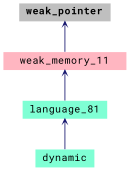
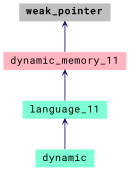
  digraph {
    fontname="Roboto Mono"
    rankdir=TB
    node [color=black fillcolor=aquamarine fontname="Roboto Mono" fontsize=12 shape=plaintext style=filled]
    edge [arrowhead=open arrowsize=0.5 arrowtail=open color=midnightblue dir=back fontname="Roboto Mono" fontsize=15 labelfontsize=15 style=solid]
    n1 [fillcolor=grey75 fontcolor=black height=0.2 label=<<b>weak_pointer</b>> width=0.4]
-   n2 [fillcolor=lightpink height=0.2 label=weak_memory_11 width=0.4]
-   n3 [height=0.2 label=language_81 width=0.4]
+   n2 [fillcolor=lightpink height=0.2 label=dynamic_memory_11 width=0.4]
+   n3 [height=0.2 label=language_11 width=0.4]
    n4 [height=0.2 label=dynamic width=0.4]
    n1 -> n2
    n2 -> n3
    n3 -> n4
  }
